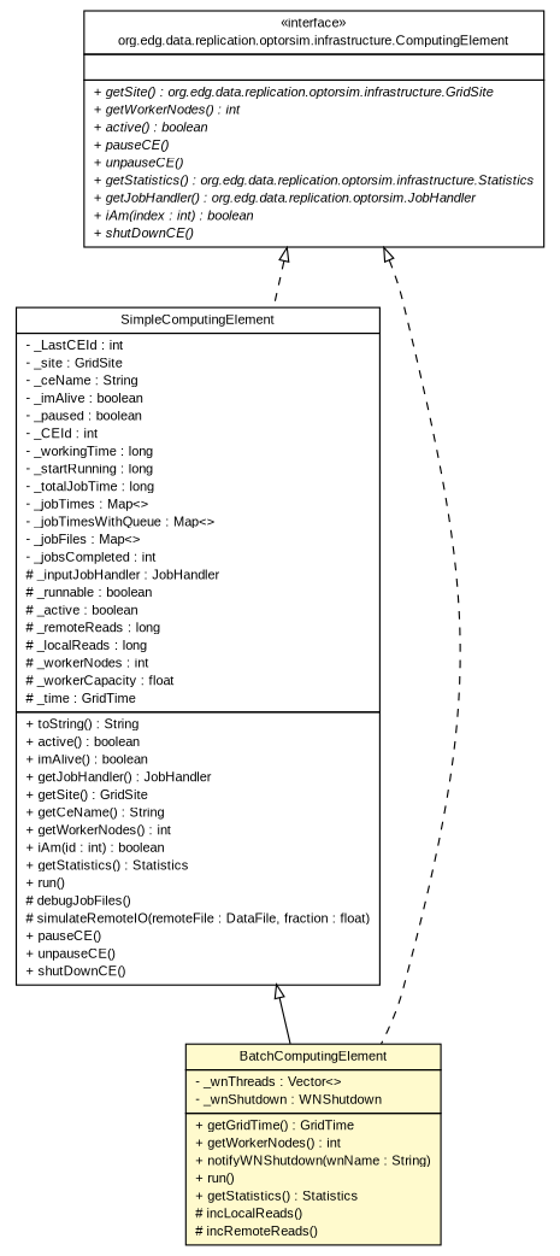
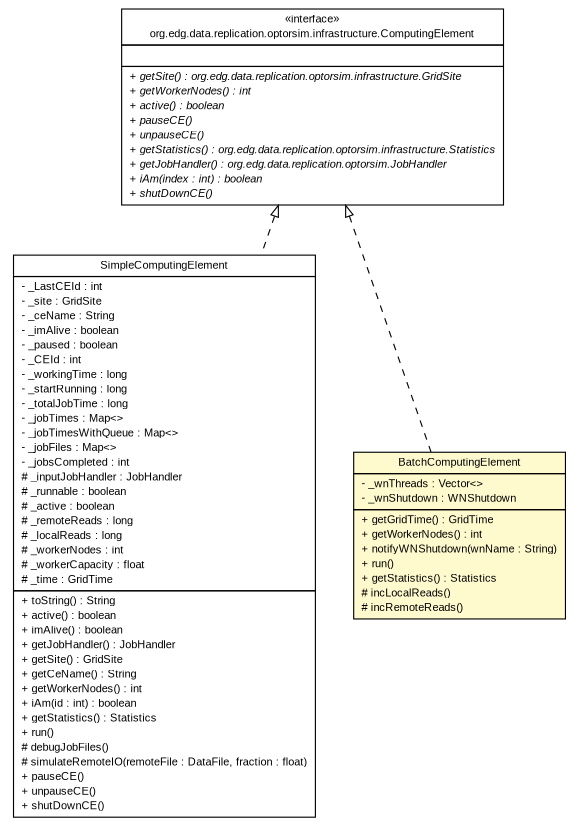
  digraph {
    nodesep=0.25
    ranksep=0.5
    node [fontcolor=black fontname=arial fontsize=10.0 shape=plaintext]
    edge [arrowtail=empty dir=back fontname=arial fontsize=10 headport=p labelfontname=arial labelfontsize=10 tailport=p style=dashed]
    n1 [label=<<table title="org.edg.data.replication.optorsim.SimpleComputingElement" border="0" cellborder="1" cellspacing="0" cellpadding="2" port="p" href="./SimpleComputingElement.html"> 		<tr><td><table border="0" cellspacing="0" cellpadding="1"> <tr><td align="center" balign="center"> SimpleComputingElement </td></tr> 		</table></td></tr> 		<tr><td><table border="0" cellspacing="0" cellpadding="1"> <tr><td align="left" balign="left"> - _LastCEId : int </td></tr> <tr><td align="left" balign="left"> - _site : GridSite </td></tr> <tr><td align="left" balign="left"> - _ceName : String </td></tr> <tr><td align="left" balign="left"> - _imAlive : boolean </td></tr> <tr><td align="left" balign="left"> - _paused : boolean </td></tr> <tr><td align="left" balign="left"> - _CEId : int </td></tr> <tr><td align="left" balign="left"> - _workingTime : long </td></tr> <tr><td align="left" balign="left"> - _startRunning : long </td></tr> <tr><td align="left" balign="left"> - _totalJobTime : long </td></tr> <tr><td align="left" balign="left"> - _jobTimes : Map&lt;&gt; </td></tr> <tr><td align="left" balign="left"> - _jobTimesWithQueue : Map&lt;&gt; </td></tr> <tr><td align="left" balign="left"> - _jobFiles : Map&lt;&gt; </td></tr> <tr><td align="left" balign="left"> - _jobsCompleted : int </td></tr> <tr><td align="left" balign="left"> # _inputJobHandler : JobHandler </td></tr> <tr><td align="left" balign="left"> # _runnable : boolean </td></tr> <tr><td align="left" balign="left"> # _active : boolean </td></tr> <tr><td align="left" balign="left"> # _remoteReads : long </td></tr> <tr><td align="left" balign="left"> # _localReads : long </td></tr> <tr><td align="left" balign="left"> # _workerNodes : int </td></tr> <tr><td align="left" balign="left"> # _workerCapacity : float </td></tr> <tr><td align="left" balign="left"> # _time : GridTime </td></tr> 		</table></td></tr> 		<tr><td><table border="0" cellspacing="0" cellpadding="1"> <tr><td align="left" balign="left"> + toString() : String </td></tr> <tr><td align="left" balign="left"> + active() : boolean </td></tr> <tr><td align="left" balign="left"> + imAlive() : boolean </td></tr> <tr><td align="left" balign="left"> + getJobHandler() : JobHandler </td></tr> <tr><td align="left" balign="left"> + getSite() : GridSite </td></tr> <tr><td align="left" balign="left"> + getCeName() : String </td></tr> <tr><td align="left" balign="left"> + getWorkerNodes() : int </td></tr> <tr><td align="left" balign="left"> + iAm(id : int) : boolean </td></tr> <tr><td align="left" balign="left"> + getStatistics() : Statistics </td></tr> <tr><td align="left" balign="left"> + run() </td></tr> <tr><td align="left" balign="left"> # debugJobFiles() </td></tr> <tr><td align="left" balign="left"> # simulateRemoteIO(remoteFile : DataFile, fraction : float) </td></tr> <tr><td align="left" balign="left"> + pauseCE() </td></tr> <tr><td align="left" balign="left"> + unpauseCE() </td></tr> <tr><td align="left" balign="left"> + shutDownCE() </td></tr> 		</table></td></tr> 		</table>>]
    n2 [label=<<table title="org.edg.data.replication.optorsim.BatchComputingElement" border="0" cellborder="1" cellspacing="0" cellpadding="2" port="p" bgcolor="lemonChiffon" href="./BatchComputingElement.html"> 		<tr><td><table border="0" cellspacing="0" cellpadding="1"> <tr><td align="center" balign="center"> BatchComputingElement </td></tr> 		</table></td></tr> 		<tr><td><table border="0" cellspacing="0" cellpadding="1"> <tr><td align="left" balign="left"> - _wnThreads : Vector&lt;&gt; </td></tr> <tr><td align="left" balign="left"> - _wnShutdown : WNShutdown </td></tr> 		</table></td></tr> 		<tr><td><table border="0" cellspacing="0" cellpadding="1"> <tr><td align="left" balign="left"> + getGridTime() : GridTime </td></tr> <tr><td align="left" balign="left"> + getWorkerNodes() : int </td></tr> <tr><td align="left" balign="left"> + notifyWNShutdown(wnName : String) </td></tr> <tr><td align="left" balign="left"> + run() </td></tr> <tr><td align="left" balign="left"> + getStatistics() : Statistics </td></tr> <tr><td align="left" balign="left"> # incLocalReads() </td></tr> <tr><td align="left" balign="left"> # incRemoteReads() </td></tr> 		</table></td></tr> 		</table>>]
    n3 [label=<<table title="org.edg.data.replication.optorsim.infrastructure.ComputingElement" border="0" cellborder="1" cellspacing="0" cellpadding="2" port="p" href="./infrastructure/ComputingElement.html"> 		<tr><td><table border="0" cellspacing="0" cellpadding="1"> <tr><td align="center" balign="center"> &#171;interface&#187; </td></tr> <tr><td align="center" balign="center"> org.edg.data.replication.optorsim.infrastructure.ComputingElement </td></tr> 		</table></td></tr> 		<tr><td><table border="0" cellspacing="0" cellpadding="1"> <tr><td align="left" balign="left">  </td></tr> 		</table></td></tr> 		<tr><td><table border="0" cellspacing="0" cellpadding="1"> <tr><td align="left" balign="left"><font face="arial italic" point-size="10.0"> + getSite() : org.edg.data.replication.optorsim.infrastructure.GridSite </font></td></tr> <tr><td align="left" balign="left"><font face="arial italic" point-size="10.0"> + getWorkerNodes() : int </font></td></tr> <tr><td align="left" balign="left"><font face="arial italic" point-size="10.0"> + active() : boolean </font></td></tr> <tr><td align="left" balign="left"><font face="arial italic" point-size="10.0"> + pauseCE() </font></td></tr> <tr><td align="left" balign="left"><font face="arial italic" point-size="10.0"> + unpauseCE() </font></td></tr> <tr><td align="left" balign="left"><font face="arial italic" point-size="10.0"> + getStatistics() : org.edg.data.replication.optorsim.infrastructure.Statistics </font></td></tr> <tr><td align="left" balign="left"><font face="arial italic" point-size="10.0"> + getJobHandler() : org.edg.data.replication.optorsim.JobHandler </font></td></tr> <tr><td align="left" balign="left"><font face="arial italic" point-size="10.0"> + iAm(index : int) : boolean </font></td></tr> <tr><td align="left" balign="left"><font face="arial italic" point-size="10.0"> + shutDownCE() </font></td></tr> 		</table></td></tr> 		</table>>]
-   n1 -> n2 [style=""]
    n3 -> n1
    n3 -> n2
  }
